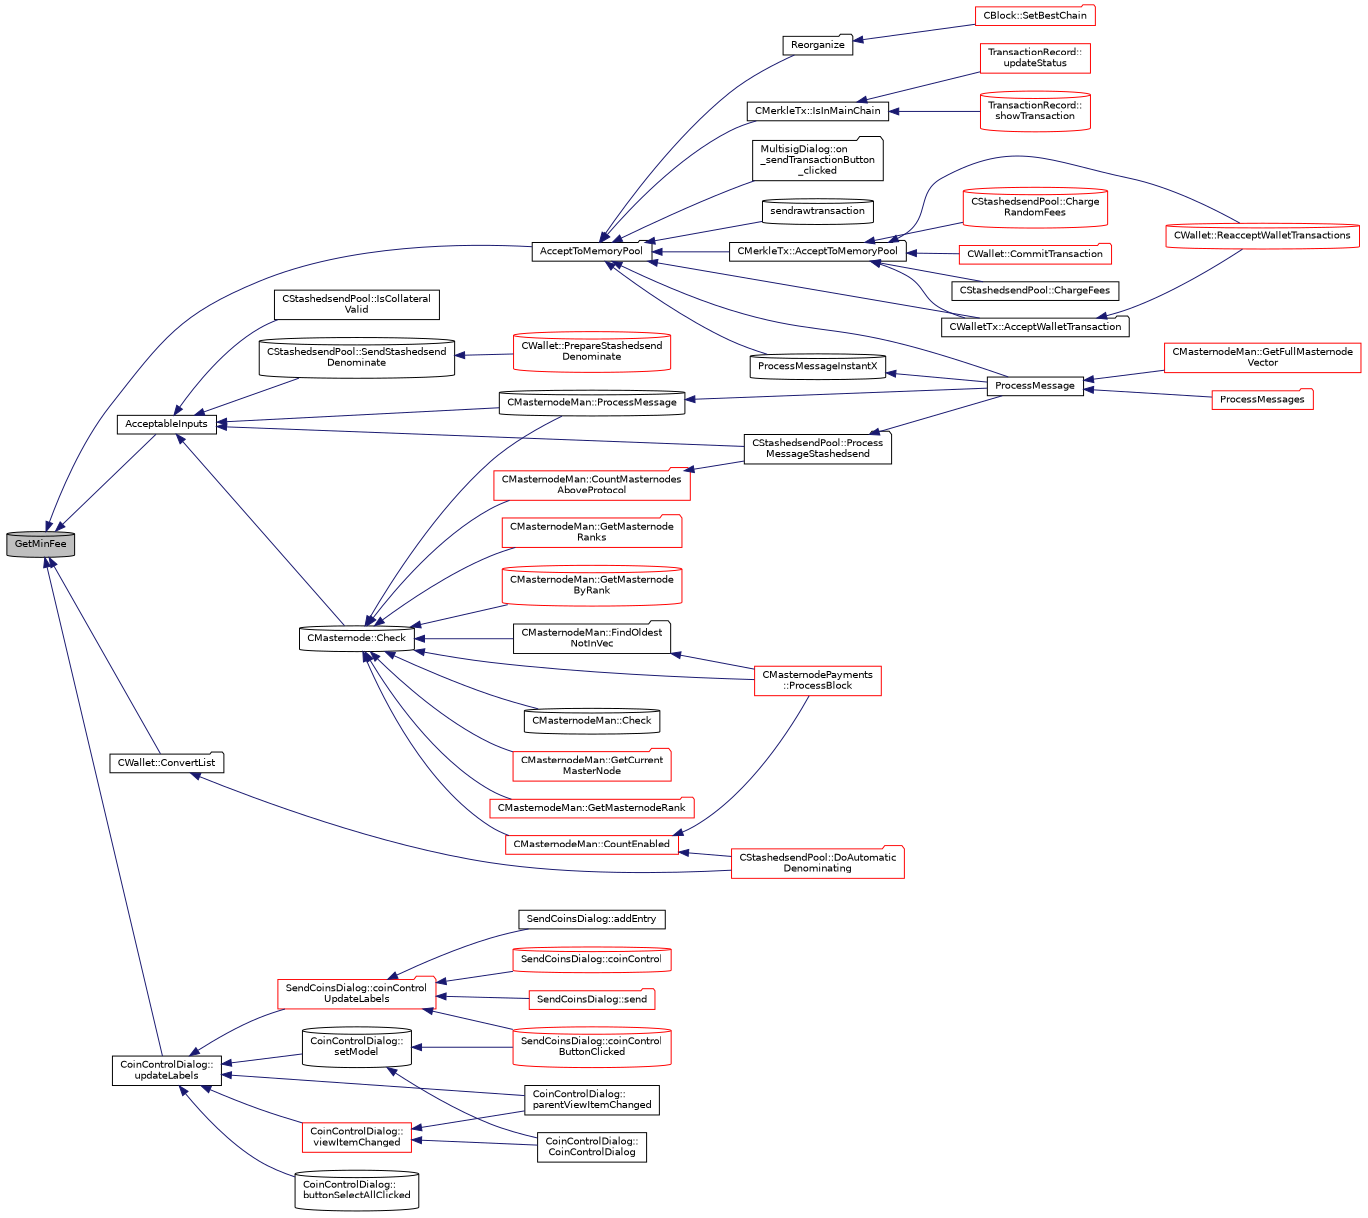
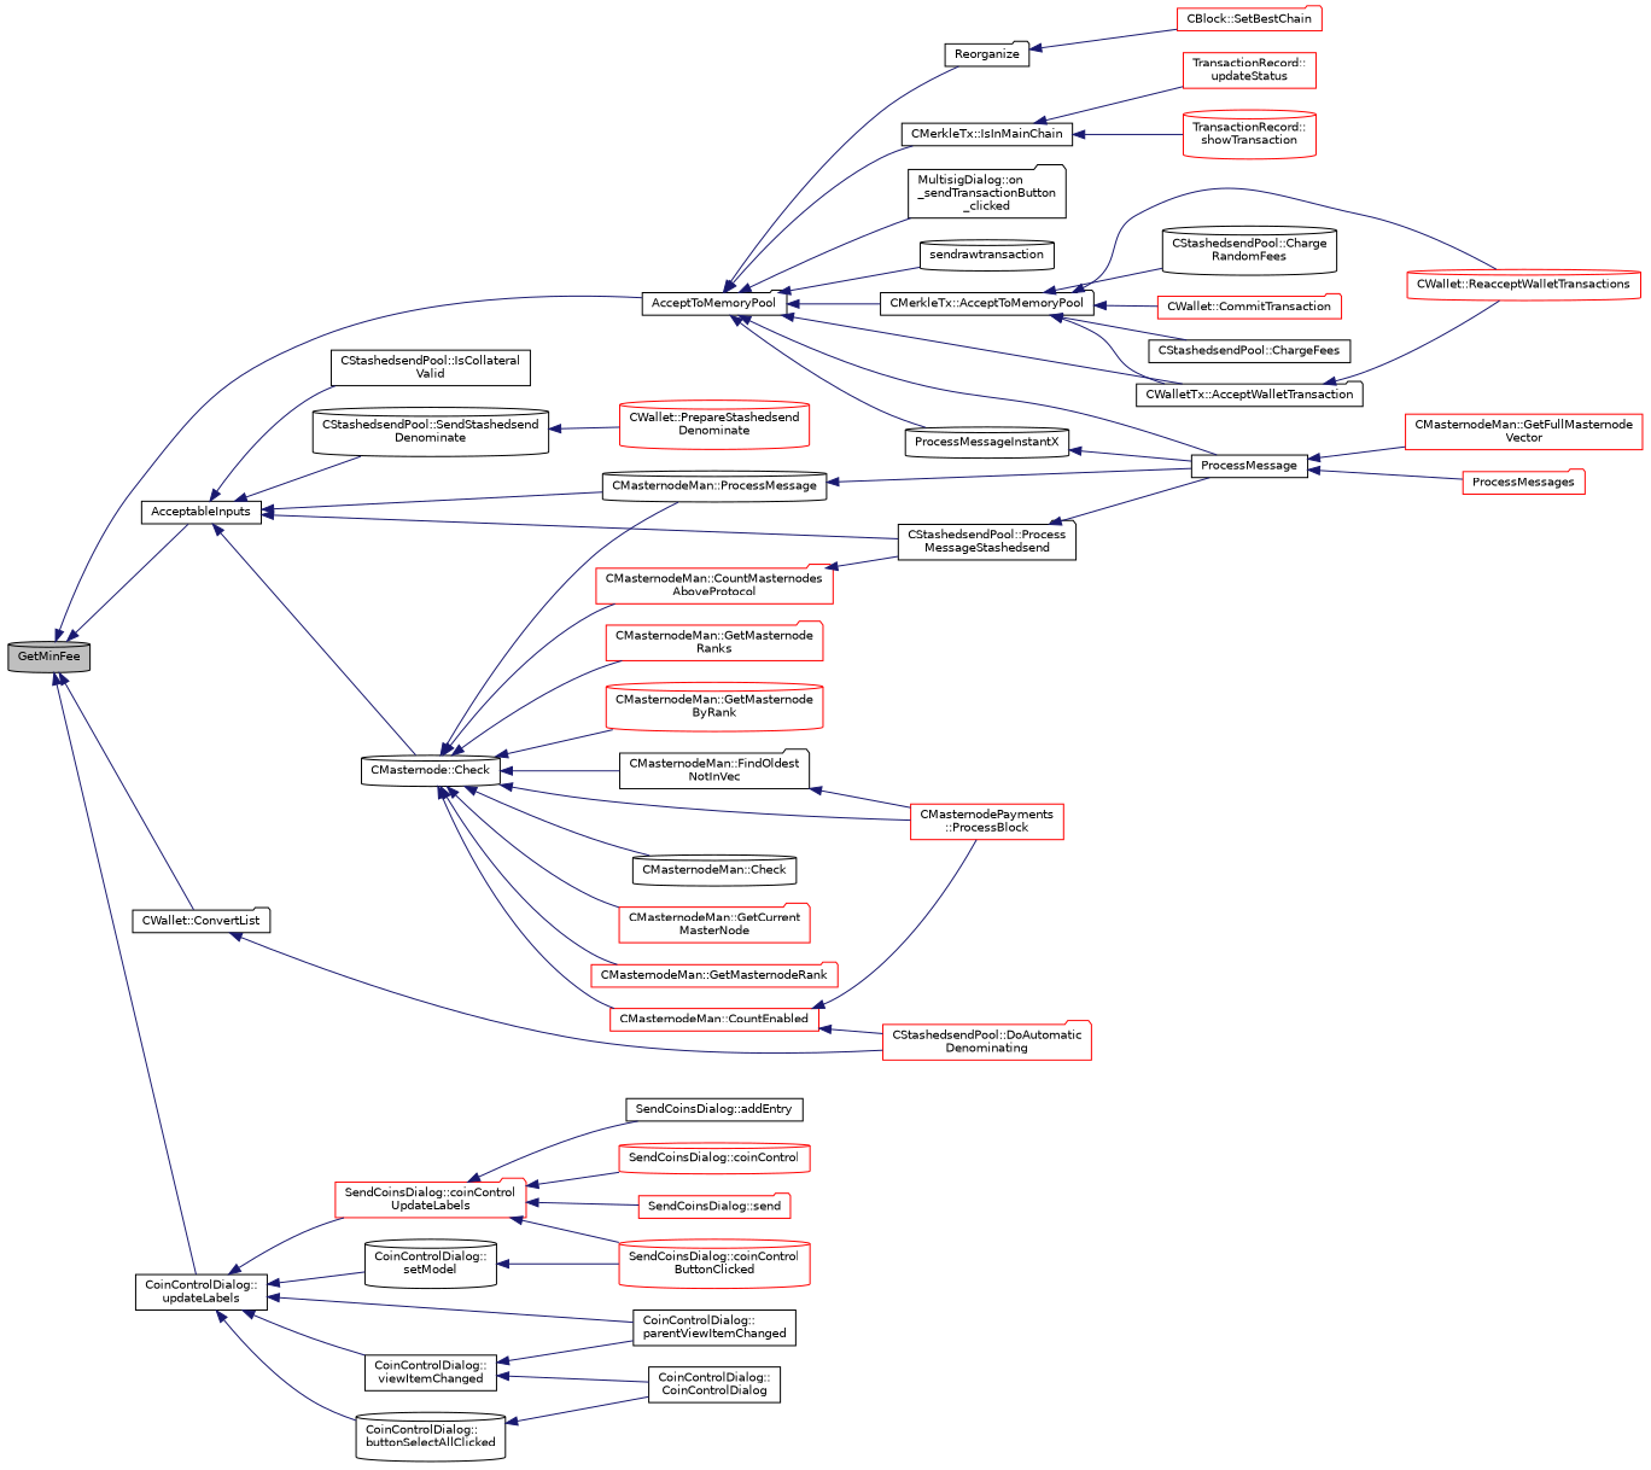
  digraph {
    rankdir=LR
    node [color=black fillcolor=white fontname=Helvetica fontsize=10 shape=folder style=filled]
    edge [color=midnightblue dir=back fontname=Helvetica fontsize=10 labelfontname=Helvetica labelfontsize=10 style=solid]
    n1 [fillcolor=grey75 fontcolor=black height=0.2 label=GetMinFee shape=cylinder width=0.4]
    n2 [height=0.2 label=AcceptToMemoryPool width=0.4]
    n3 [height=0.2 label=AcceptableInputs shape=box width=0.4]
    n4 [height=0.2 label="CoinControlDialog::\lupdateLabels" shape=box width=0.4]
    n5 [height=0.2 label="CWallet::ConvertList" width=0.4]
    n6 [height=0.2 label=ProcessMessageInstantX shape=cylinder width=0.4]
    n7 [height=0.2 label=ProcessMessage shape=box width=0.4]
    n8 [height=0.2 label="CMerkleTx::AcceptToMemoryPool" width=0.4]
    n9 [height=0.2 label="CWalletTx::AcceptWalletTransaction" width=0.4]
    n10 [height=0.2 label=Reorganize width=0.4]
    n11 [height=0.2 label="CMerkleTx::IsInMainChain" shape=box width=0.4]
    n12 [height=0.2 label="MultisigDialog::on\l_sendTransactionButton\l_clicked" width=0.4]
    n13 [height=0.2 label=sendrawtransaction shape=cylinder width=0.4]
    n14 [height=0.2 label="CMasternode::Check" shape=cylinder width=0.4]
    n15 [height=0.2 label="CStashedsendPool::Process\lMessageStashedsend" width=0.4]
    n16 [height=0.2 label="CMasternodeMan::ProcessMessage" shape=cylinder width=0.4]
    n17 [height=0.2 label="CStashedsendPool::IsCollateral\lValid" shape=box width=0.4]
    n18 [height=0.2 label="CStashedsendPool::SendStashedsend\lDenominate" shape=cylinder width=0.4]
    n19 [height=0.2 label="CoinControlDialog::\lsetModel" shape=cylinder width=0.4]
    n20 [height=0.2 label="CoinControlDialog::\lbuttonSelectAllClicked" shape=cylinder width=0.4]
    n21 [height=0.2 label="CoinControlDialog::\lparentViewItemChanged" shape=box width=0.4]
-   n22 [color=red height=0.2 label="CoinControlDialog::\lviewItemChanged" shape=box width=0.4]
+   n22 [height=0.2 label="CoinControlDialog::\lviewItemChanged" shape=box width=0.4]
    n23 [color=red height=0.2 label="SendCoinsDialog::coinControl\lUpdateLabels" width=0.4]
    n24 [color=red height=0.2 label="CStashedsendPool::DoAutomatic\lDenominating" width=0.4]
    n25 [color=red height=0.2 label=ProcessMessages width=0.4]
    n26 [color=red height=0.2 label="CMasternodeMan::GetFullMasternode\lVector" shape=box width=0.4]
    n27 [color=red height=0.2 label="CWallet::ReacceptWalletTransactions" shape=cylinder width=0.4]
    n28 [height=0.2 label="CStashedsendPool::ChargeFees" shape=box width=0.4]
-   n29 [color=red height=0.2 label="CStashedsendPool::Charge\lRandomFees" shape=cylinder width=0.4]
+   n29 [height=0.2 label="CStashedsendPool::Charge\lRandomFees" shape=cylinder width=0.4]
    n30 [color=red height=0.2 label="CWallet::CommitTransaction" width=0.4]
    n31 [color=red height=0.2 label="CBlock::SetBestChain" width=0.4]
    n32 [color=red height=0.2 label="TransactionRecord::\lshowTransaction" shape=cylinder width=0.4]
    n33 [color=red height=0.2 label="TransactionRecord::\lupdateStatus" shape=box width=0.4]
    n34 [color=red height=0.2 label="CMasternodePayments\l::ProcessBlock" shape=box width=0.4]
    n35 [height=0.2 label="CMasternodeMan::Check" shape=cylinder width=0.4]
    n36 [color=red height=0.2 label="CMasternodeMan::CountEnabled" shape=box width=0.4]
    n37 [color=red height=0.2 label="CMasternodeMan::CountMasternodes\lAboveProtocol" width=0.4]
    n38 [height=0.2 label="CMasternodeMan::FindOldest\lNotInVec" width=0.4]
    n39 [color=red height=0.2 label="CMasternodeMan::GetCurrent\lMasterNode" width=0.4]
    n40 [color=red height=0.2 label="CMasternodeMan::GetMasternodeRank" width=0.4]
    n41 [color=red height=0.2 label="CMasternodeMan::GetMasternode\lRanks" width=0.4]
    n42 [color=red height=0.2 label="CMasternodeMan::GetMasternode\lByRank" shape=cylinder width=0.4]
    n43 [color=red height=0.2 label="CWallet::PrepareStashedsend\lDenominate" shape=cylinder width=0.4]
    n44 [color=red height=0.2 label="SendCoinsDialog::coinControl\lButtonClicked" shape=cylinder width=0.4]
    n45 [height=0.2 label="CoinControlDialog::\lCoinControlDialog" shape=box width=0.4]
    n46 [color=red height=0.2 label="SendCoinsDialog::coinControl" shape=cylinder width=0.4]
    n47 [color=red height=0.2 label="SendCoinsDialog::send" width=0.4]
    n48 [height=0.2 label="SendCoinsDialog::addEntry" shape=box width=0.4]
    n1 -> n2
    n1 -> n3
    n1 -> n4
    n1 -> n5
    n2 -> n6
    n2 -> n7
    n2 -> n8
    n2 -> n9
    n2 -> n10
    n2 -> n11
    n2 -> n12
    n2 -> n13
    n3 -> n14
    n3 -> n15
    n3 -> n16
    n3 -> n17
    n3 -> n18
    n4 -> n19
    n4 -> n20
    n4 -> n21
    n4 -> n22
    n4 -> n23
    n5 -> n24
    n6 -> n7
    n7 -> n25
    n7 -> n26
    n8 -> n9
    n8 -> n27
    n8 -> n28
    n8 -> n29
    n8 -> n30
    n9 -> n27
    n10 -> n31
    n11 -> n32
    n11 -> n33
    n14 -> n16
    n14 -> n34
    n14 -> n35
    n14 -> n36
    n14 -> n37
    n14 -> n38
    n14 -> n39
    n14 -> n40
    n14 -> n41
    n14 -> n42
    n15 -> n7
    n16 -> n7
    n18 -> n43
    n19 -> n44
-   n19 -> n45
+   n20 -> n45
    n22 -> n21
    n22 -> n45
    n23 -> n44
    n23 -> n46
    n23 -> n47
    n23 -> n48
    n36 -> n24
    n36 -> n34
    n37 -> n15
    n38 -> n34
  }
